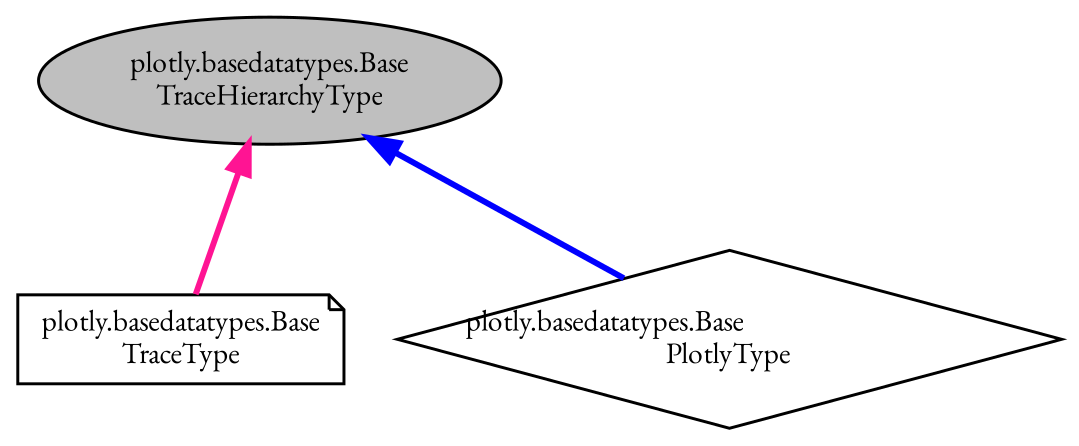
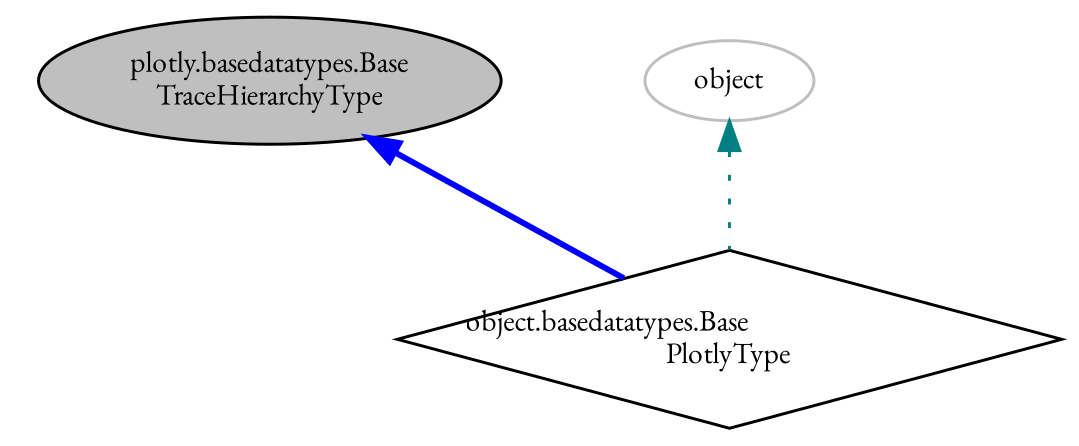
  digraph {
    fontname="EB Garamond"
    node [color=black fillcolor=white fontname="EB Garamond" fontsize=10 shape=ellipse style=filled]
    edge [dir=back fontname="EB Garamond" fontsize=10 labelfontname=Helvetica labelfontsize=10 style=bold]
    n1 [fillcolor=grey75 fontcolor=black height=0.2 label="plotly.basedatatypes.Base\lTraceHierarchyType" width=0.4]
-   n2 [height=0.2 label="plotly.basedatatypes.Base\lTraceType" shape=note width=0.4]
-   n3 [height=0.2 label="plotly.basedatatypes.Base\lPlotlyType" shape=diamond width=0.4]
-   n1 -> n2 [color=deeppink]
+   n3 [height=0.2 label="object.basedatatypes.Base\lPlotlyType" shape=diamond width=0.4]
+   n4 [color=grey75 height=0.2 label=object width=0.4]
    n1 -> n3 [color=blue]
+   n4 -> n3 [color=teal style=dotted]
  }
